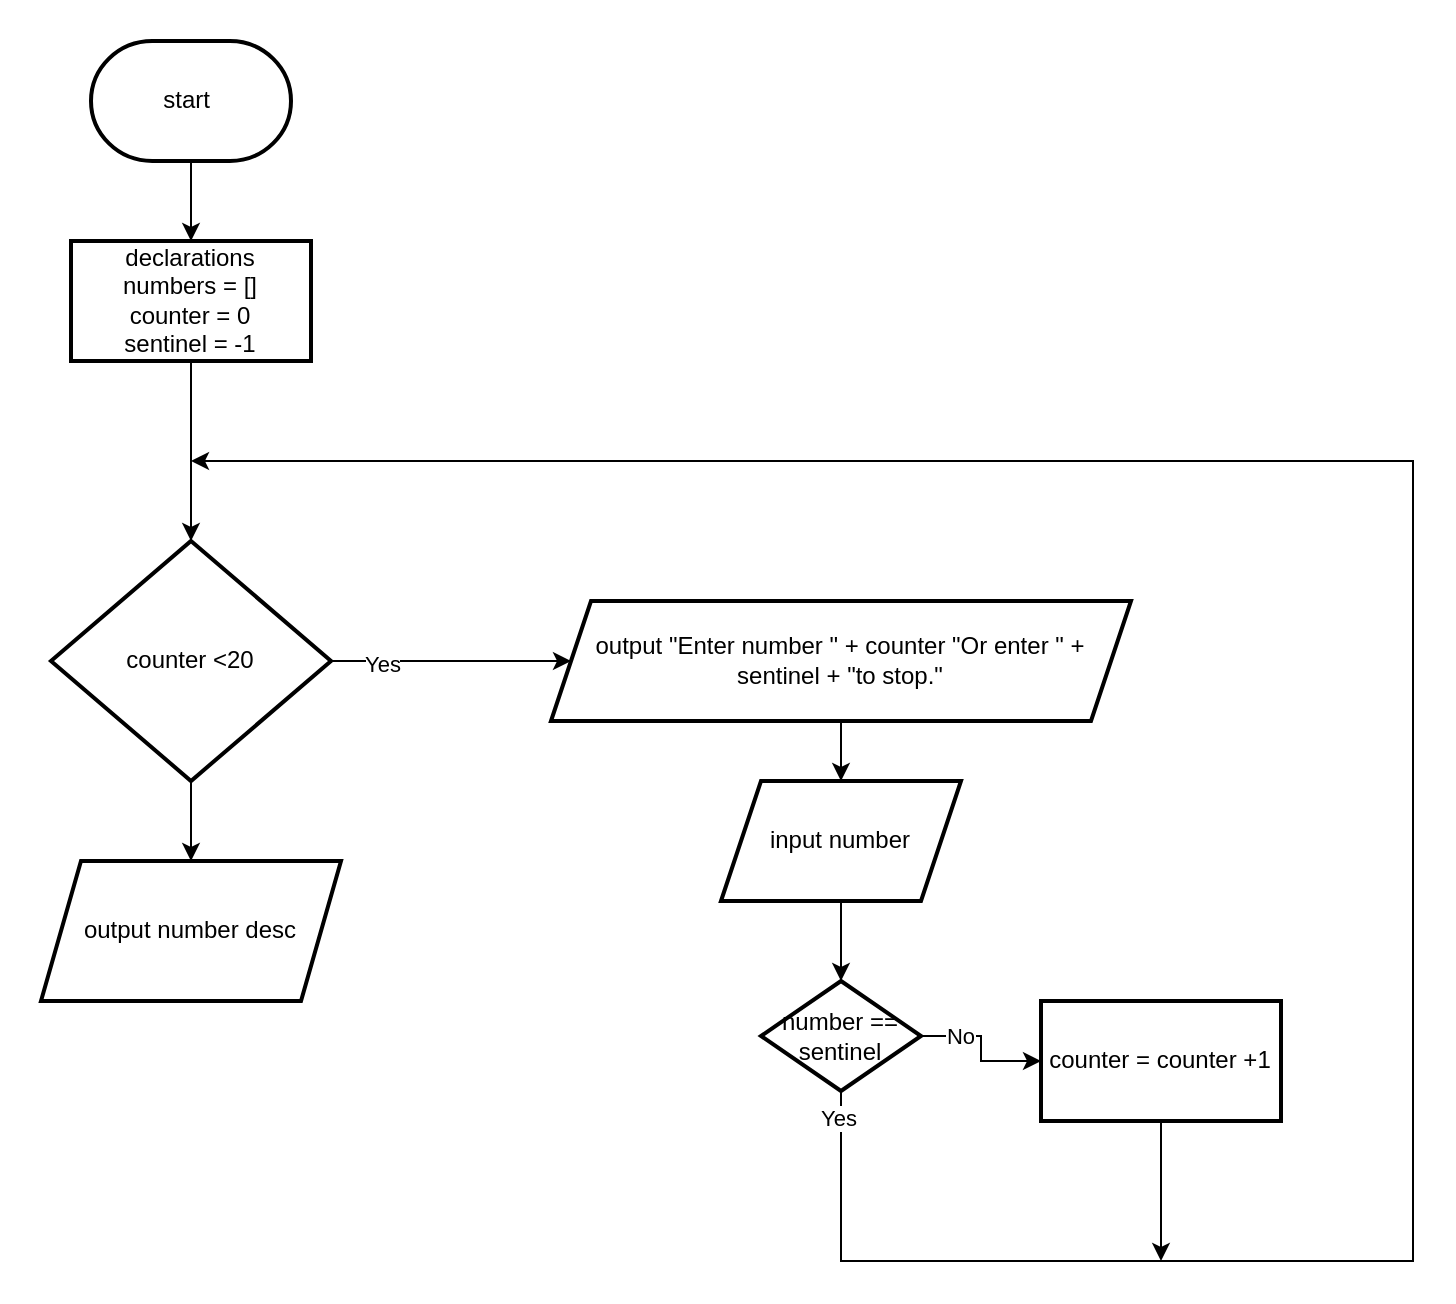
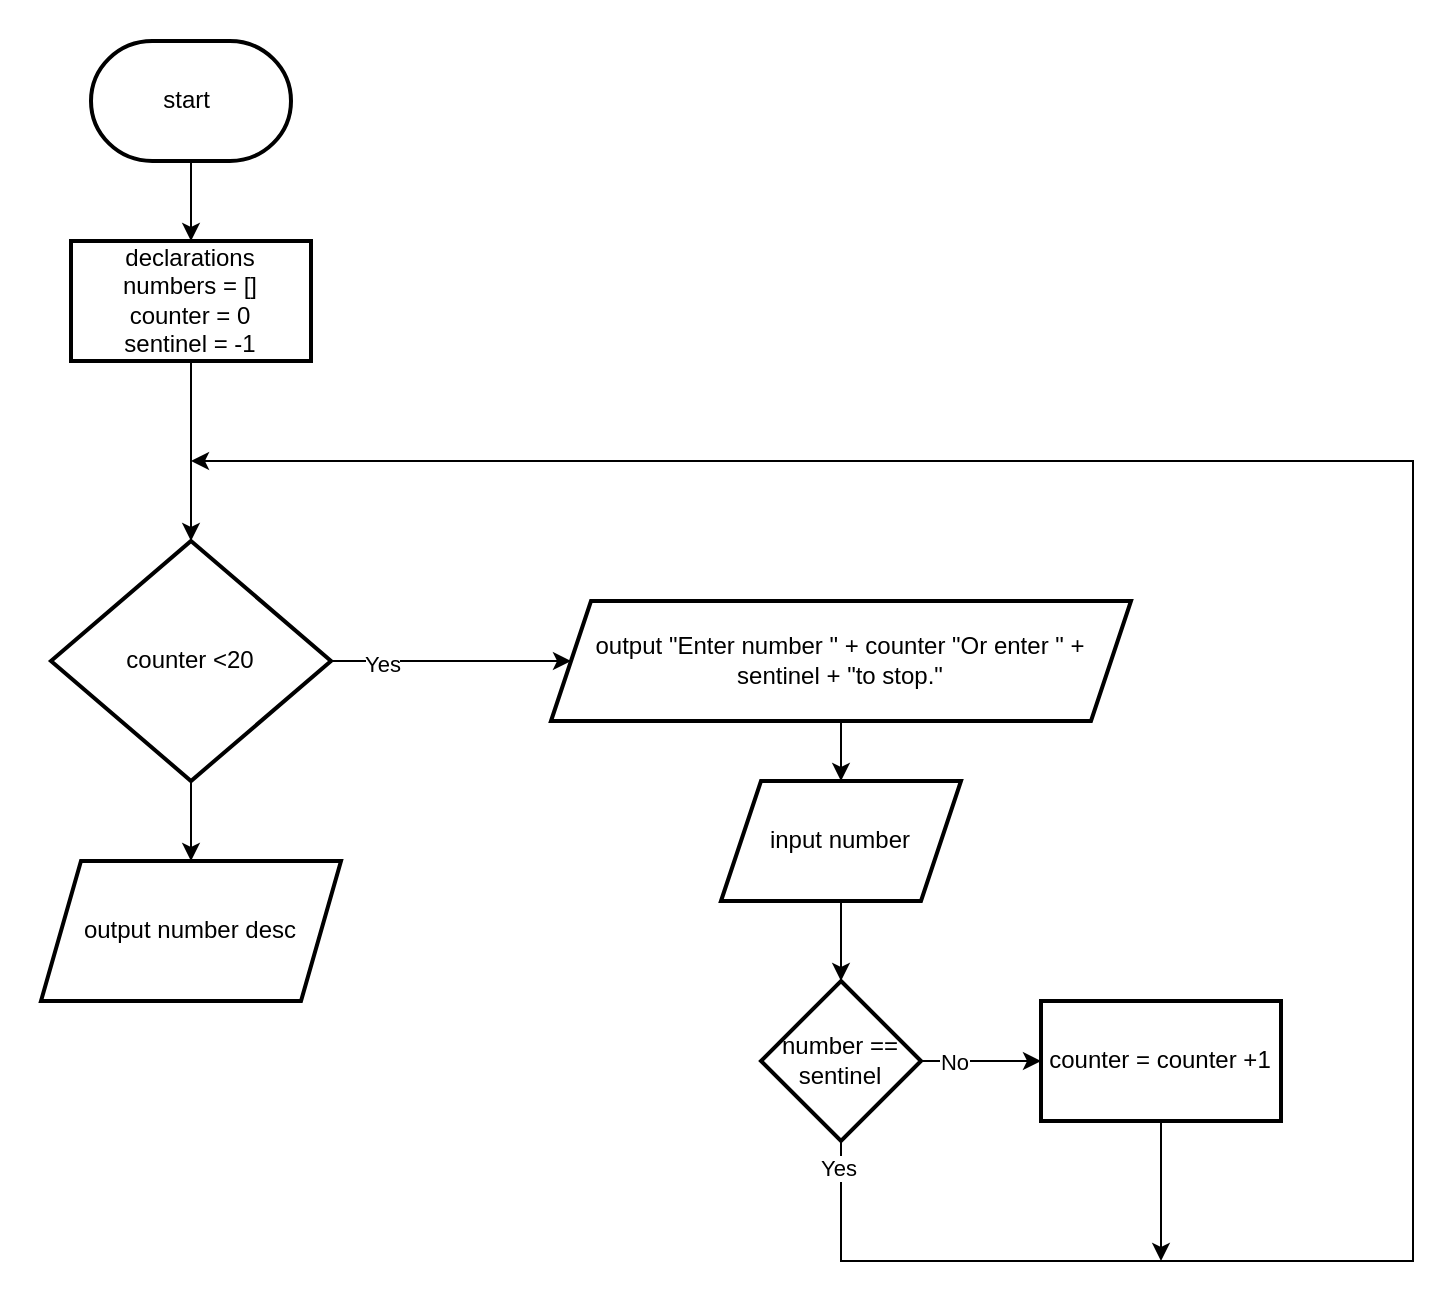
  <mxCell id="0" />
  <mxCell id="1" parent="0" />
  <mxCell id="2" value="" style="edgeStyle=orthogonalEdgeStyle;rounded=0;orthogonalLoop=1;jettySize=auto;html=1;" edge="1" parent="1" source="3" target="5"><mxGeometry relative="1" as="geometry" /></mxCell>
  <mxCell id="3" value="start&amp;nbsp;" style="strokeWidth=2;html=1;shape=mxgraph.flowchart.terminator;whiteSpace=wrap;" vertex="1" parent="1"><mxGeometry x="45" y="20" width="100" height="60" as="geometry" /></mxCell>
  <mxCell id="4" value="" style="edgeStyle=orthogonalEdgeStyle;rounded=0;orthogonalLoop=1;jettySize=auto;html=1;" edge="1" parent="1" source="5" target="9"><mxGeometry relative="1" as="geometry" /></mxCell>
  <mxCell id="5" value="declarations&lt;div&gt;numbers = []&lt;/div&gt;&lt;div&gt;counter = 0&lt;/div&gt;&lt;div&gt;sentinel = -1&lt;/div&gt;" style="whiteSpace=wrap;html=1;strokeWidth=2;" vertex="1" parent="1"><mxGeometry x="35" y="120" width="120" height="60" as="geometry" /></mxCell>
  <mxCell id="6" value="" style="edgeStyle=orthogonalEdgeStyle;rounded=0;orthogonalLoop=1;jettySize=auto;html=1;" edge="1" parent="1" source="9" target="11"><mxGeometry relative="1" as="geometry" /></mxCell>
  <mxCell id="7" value="Yes" style="edgeLabel;html=1;align=center;verticalAlign=middle;resizable=0;points=[];" vertex="1" connectable="0" parent="6"><mxGeometry x="-0.583" y="-1" relative="1" as="geometry"><mxPoint as="offset" /></mxGeometry></mxCell>
  <mxCell id="8" value="" style="edgeStyle=orthogonalEdgeStyle;rounded=0;orthogonalLoop=1;jettySize=auto;html=1;" edge="1" parent="1" source="9" target="14"><mxGeometry relative="1" as="geometry" /></mxCell>
  <mxCell id="9" value="counter &amp;lt;20" style="rhombus;whiteSpace=wrap;html=1;strokeWidth=2;" vertex="1" parent="1"><mxGeometry x="25" y="270" width="140" height="120" as="geometry" /></mxCell>
  <mxCell id="10" value="" style="edgeStyle=orthogonalEdgeStyle;rounded=0;orthogonalLoop=1;jettySize=auto;html=1;" edge="1" parent="1" source="11" target="13"><mxGeometry relative="1" as="geometry" /></mxCell>
  <mxCell id="11" value="output &quot;Enter number &quot; + counter &quot;Or enter &quot; + sentinel + &quot;to stop.&quot;" style="shape=parallelogram;perimeter=parallelogramPerimeter;whiteSpace=wrap;html=1;fixedSize=1;strokeWidth=2;" vertex="1" parent="1"><mxGeometry x="275" y="300" width="290" height="60" as="geometry" /></mxCell>
  <mxCell id="12" value="" style="edgeStyle=orthogonalEdgeStyle;rounded=0;orthogonalLoop=1;jettySize=auto;html=1;" edge="1" parent="1" source="13" target="19"><mxGeometry relative="1" as="geometry" /></mxCell>
  <mxCell id="13" value="input number" style="shape=parallelogram;perimeter=parallelogramPerimeter;whiteSpace=wrap;html=1;fixedSize=1;strokeWidth=2;" vertex="1" parent="1"><mxGeometry x="360" y="390" width="120" height="60" as="geometry" /></mxCell>
  <mxCell id="14" value="output number desc" style="shape=parallelogram;perimeter=parallelogramPerimeter;whiteSpace=wrap;html=1;fixedSize=1;strokeWidth=2;" vertex="1" parent="1"><mxGeometry x="20" y="430" width="150" height="70" as="geometry" /></mxCell>
  <mxCell id="15" value="" style="edgeStyle=orthogonalEdgeStyle;rounded=0;orthogonalLoop=1;jettySize=auto;html=1;" edge="1" parent="1" source="19" target="21"><mxGeometry relative="1" as="geometry" /></mxCell>
  <mxCell id="16" value="No" style="edgeLabel;html=1;align=center;verticalAlign=middle;resizable=0;points=[];" vertex="1" connectable="0" parent="15"><mxGeometry x="-0.467" relative="1" as="geometry"><mxPoint as="offset" /></mxGeometry></mxCell>
  <mxCell id="17" style="edgeStyle=orthogonalEdgeStyle;rounded=0;orthogonalLoop=1;jettySize=auto;html=1;exitX=0.5;exitY=1;exitDx=0;exitDy=0;" edge="1" parent="1" source="19"><mxGeometry relative="1" as="geometry"><mxPoint x="95" y="230" as="targetPoint" /><Array as="points"><mxPoint x="420" y="630" /><mxPoint x="706" y="630" /><mxPoint x="706" y="230" /></Array></mxGeometry></mxCell>
  <mxCell id="18" value="Yes" style="edgeLabel;html=1;align=center;verticalAlign=middle;resizable=0;points=[];" vertex="1" connectable="0" parent="17"><mxGeometry x="-0.981" y="-2" relative="1" as="geometry"><mxPoint as="offset" /></mxGeometry></mxCell>
- <mxCell id="19" value="number == sentinel" style="rhombus;whiteSpace=wrap;html=1;strokeWidth=2;" vertex="1" parent="1"><mxGeometry x="380" y="490" width="80" height="55" as="geometry" /></mxCell>
+ <mxCell id="19" value="number == sentinel" style="rhombus;whiteSpace=wrap;html=1;strokeWidth=2;" vertex="1" parent="1"><mxGeometry x="380" y="490" width="80" height="80" as="geometry" /></mxCell>
  <mxCell id="20" style="edgeStyle=orthogonalEdgeStyle;rounded=0;orthogonalLoop=1;jettySize=auto;html=1;exitX=0.5;exitY=1;exitDx=0;exitDy=0;" edge="1" parent="1" source="21"><mxGeometry relative="1" as="geometry"><mxPoint x="580" y="630" as="targetPoint" /></mxGeometry></mxCell>
  <mxCell id="21" value="counter = counter +1" style="whiteSpace=wrap;html=1;strokeWidth=2;" vertex="1" parent="1"><mxGeometry x="520" y="500" width="120" height="60" as="geometry" /></mxCell>
